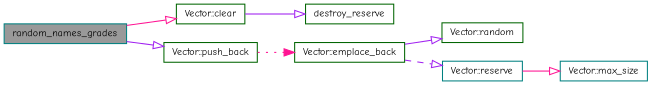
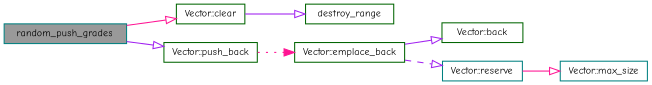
  digraph {
    fontname="Comic Neue"
    rankdir=LR
    node [color=darkgreen fillcolor=white fontname="Comic Neue" fontsize=10 shape=box style=filled]
    edge [arrowhead=onormal color=purple fontname="Comic Neue" fontsize=10 labelfontname=Helvetica labelfontsize=10 style=solid]
-   n1 [color=teal fillcolor=grey60 fontcolor=black height=0.2 label=random_names_grades width=0.4]
+   n1 [color=teal fillcolor=grey60 fontcolor=black height=0.2 label=random_push_grades width=0.4]
    n2 [height=0.2 label="Vector::clear" width=0.4]
    n3 [height=0.2 label="Vector::push_back" width=0.4]
-   n4 [height=0.2 label=destroy_reserve width=0.4]
+   n4 [height=0.2 label=destroy_range width=0.4]
    n5 [height=0.2 label="Vector::emplace_back" width=0.4]
-   n6 [height=0.2 label="Vector::random" width=0.4]
+   n6 [height=0.2 label="Vector::back" width=0.4]
    n7 [color=teal height=0.2 label="Vector::reserve" width=0.4]
    n8 [color=teal height=0.2 label="Vector::max_size" width=0.4]
    n1 -> n2 [color=deeppink]
    n1 -> n3
    n2 -> n4
    n3 -> n5 [arrowhead=normal color=deeppink style=dotted]
    n5 -> n6
    n5 -> n7 [style=dashed]
    n7 -> n8 [color=deeppink]
  }
